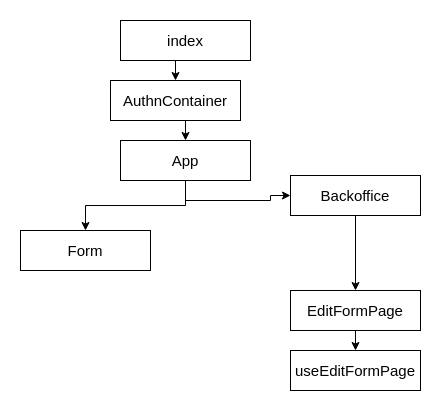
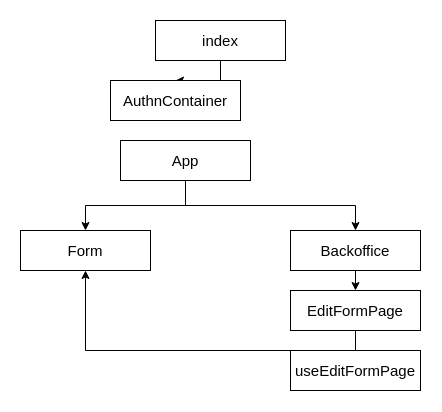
  <mxCell id="0" />
  <mxCell id="1" parent="0" />
  <mxCell id="2" style="edgeStyle=orthogonalEdgeStyle;rounded=0;orthogonalLoop=1;jettySize=auto;html=1;exitX=0.5;exitY=1;exitDx=0;exitDy=0;entryX=0.5;entryY=0;entryDx=0;entryDy=0;" parent="1" source="3" target="5" edge="1"><mxGeometry relative="1" as="geometry" /></mxCell>
- <mxCell id="3" value="&lt;font style=&quot;font-size: 15px;&quot;&gt;index&lt;/font&gt;" style="rounded=0;whiteSpace=wrap;html=1;" parent="1" vertex="1"><mxGeometry x="120" y="20" width="130" height="40" as="geometry" /></mxCell>
- <mxCell id="4" style="edgeStyle=orthogonalEdgeStyle;rounded=0;orthogonalLoop=1;jettySize=auto;html=1;exitX=0.5;exitY=1;exitDx=0;exitDy=0;entryX=0.5;entryY=0;entryDx=0;entryDy=0;" parent="1" source="5" target="8" edge="1"><mxGeometry relative="1" as="geometry" /></mxCell>
+ <mxCell id="3" value="&lt;font style=&quot;font-size: 15px;&quot;&gt;index&lt;/font&gt;" style="rounded=0;whiteSpace=wrap;html=1;" parent="1" vertex="1"><mxGeometry x="155" y="20" width="130" height="40" as="geometry" /></mxCell>
  <mxCell id="5" value="&lt;span style=&quot;font-size: 15px;&quot;&gt;AuthnContainer&lt;/span&gt;" style="rounded=0;whiteSpace=wrap;html=1;" parent="1" vertex="1"><mxGeometry x="110" y="80" width="130" height="40" as="geometry" /></mxCell>
  <mxCell id="6" style="edgeStyle=orthogonalEdgeStyle;rounded=0;orthogonalLoop=1;jettySize=auto;html=1;exitX=0.5;exitY=1;exitDx=0;exitDy=0;" parent="1" source="8" target="9" edge="1"><mxGeometry relative="1" as="geometry" /></mxCell>
  <mxCell id="7" style="edgeStyle=orthogonalEdgeStyle;rounded=0;orthogonalLoop=1;jettySize=auto;html=1;exitX=0.5;exitY=1;exitDx=0;exitDy=0;" parent="1" source="8" target="11" edge="1"><mxGeometry relative="1" as="geometry" /></mxCell>
  <mxCell id="8" value="&lt;span style=&quot;font-size: 15px;&quot;&gt;App&lt;/span&gt;" style="rounded=0;whiteSpace=wrap;html=1;" parent="1" vertex="1"><mxGeometry x="120" y="140" width="130" height="40" as="geometry" /></mxCell>
  <mxCell id="9" value="&lt;span style=&quot;font-size: 15px;&quot;&gt;Form&lt;/span&gt;" style="rounded=0;whiteSpace=wrap;html=1;" parent="1" vertex="1"><mxGeometry x="20" y="230" width="130" height="40" as="geometry" /></mxCell>
  <mxCell id="10" style="edgeStyle=orthogonalEdgeStyle;rounded=0;orthogonalLoop=1;jettySize=auto;html=1;exitX=0.5;exitY=1;exitDx=0;exitDy=0;entryX=0.5;entryY=0;entryDx=0;entryDy=0;" edge="1" parent="1" source="11" target="13"><mxGeometry relative="1" as="geometry" /></mxCell>
- <mxCell id="11" value="&lt;span style=&quot;font-size: 15px;&quot;&gt;Backoffice&lt;/span&gt;" style="rounded=0;whiteSpace=wrap;html=1;" parent="1" vertex="1"><mxGeometry x="290" y="175" width="130" height="40" as="geometry" /></mxCell>
- <mxCell id="12" style="edgeStyle=orthogonalEdgeStyle;rounded=0;orthogonalLoop=1;jettySize=auto;html=1;exitX=0.5;exitY=1;exitDx=0;exitDy=0;entryX=0.5;entryY=0;entryDx=0;entryDy=0;" edge="1" parent="1" source="13" target="14"><mxGeometry relative="1" as="geometry" /></mxCell>
+ <mxCell id="11" value="&lt;span style=&quot;font-size: 15px;&quot;&gt;Backoffice&lt;/span&gt;" style="rounded=0;whiteSpace=wrap;html=1;" parent="1" vertex="1"><mxGeometry x="290" y="230" width="130" height="40" as="geometry" /></mxCell>
+ <mxCell id="12" style="edgeStyle=orthogonalEdgeStyle;rounded=0;orthogonalLoop=1;jettySize=auto;html=1;exitX=0.5;exitY=1;exitDx=0;exitDy=0;" edge="1" parent="1" source="13" target="9"><mxGeometry relative="1" as="geometry" /></mxCell>
  <mxCell id="13" value="&lt;span style=&quot;font-size: 15px;&quot;&gt;EditFormPage&lt;/span&gt;" style="rounded=0;whiteSpace=wrap;html=1;" parent="1" vertex="1"><mxGeometry x="290" y="290" width="130" height="40" as="geometry" /></mxCell>
  <mxCell id="14" value="&lt;span style=&quot;font-size: 15px;&quot;&gt;useEditFormPage&lt;/span&gt;" style="rounded=0;whiteSpace=wrap;html=1;" vertex="1" parent="1"><mxGeometry x="290" y="350" width="130" height="40" as="geometry" /></mxCell>
